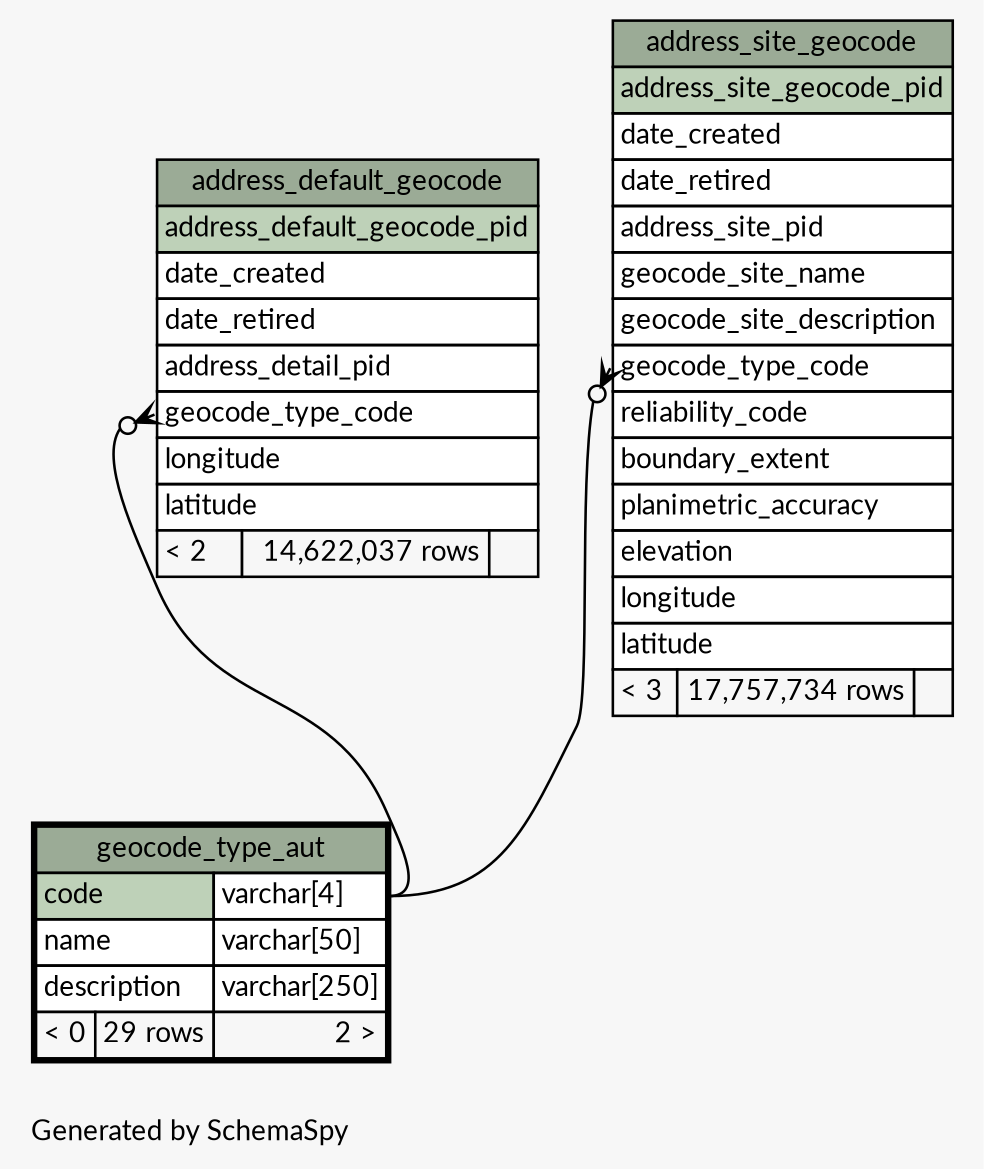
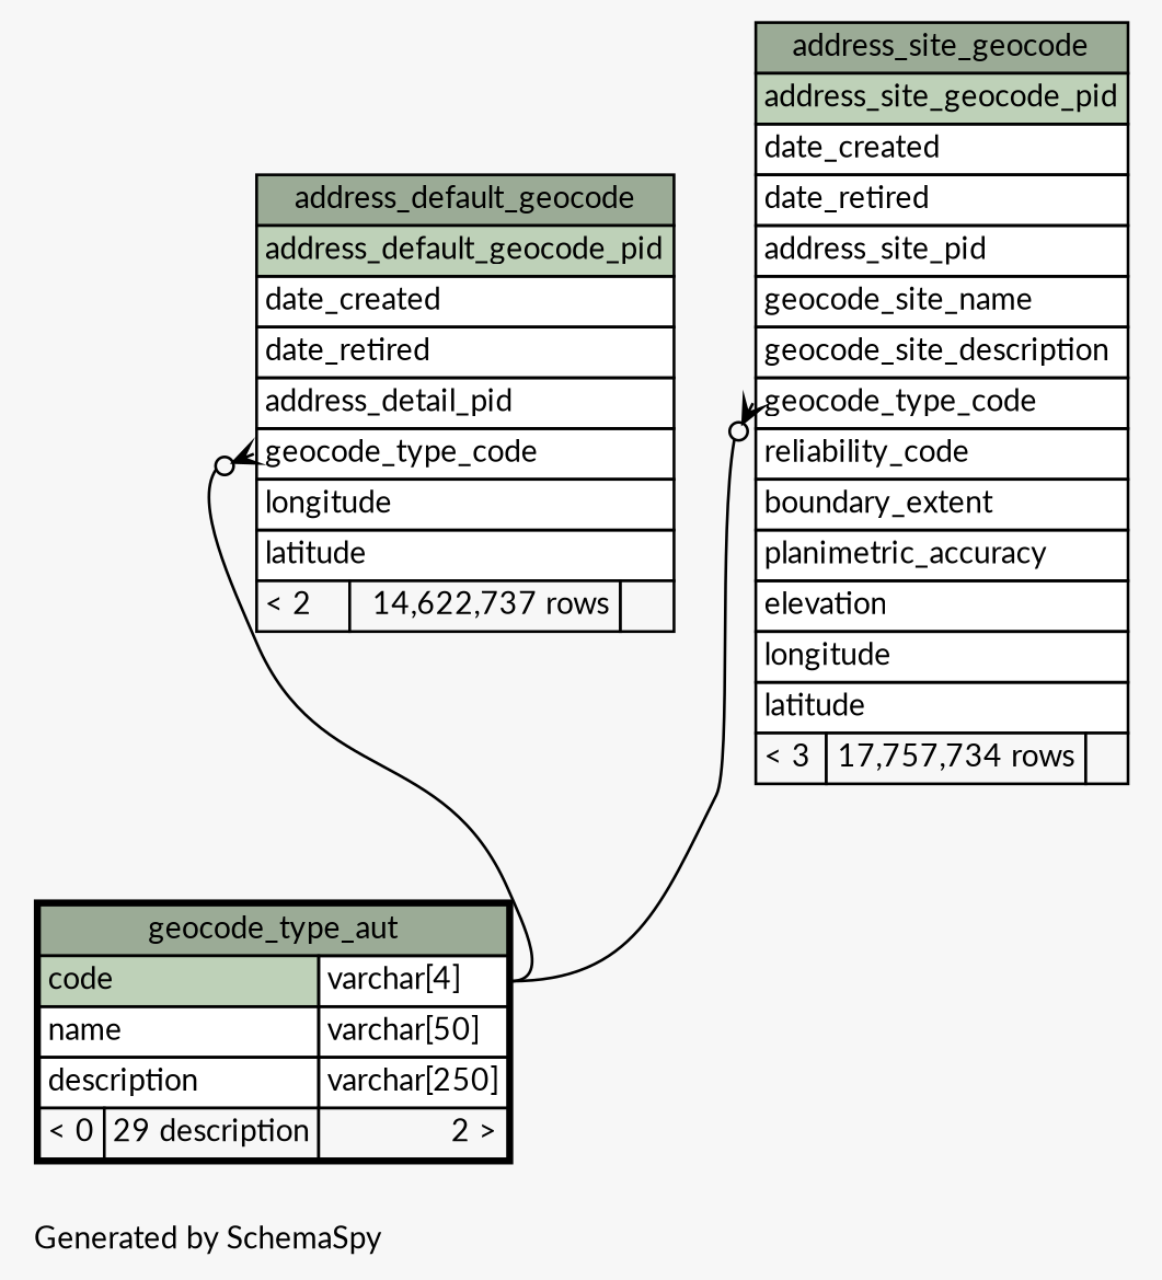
  digraph {
    bgcolor="#f7f7f7"
    fontname=Lato
    fontsize=11
    label="\nGenerated by SchemaSpy"
    labeljust=l
    nodesep=0.18
    rankdir=TB
    ranksep=0.46
    node [fontname=Lato fontsize=11 shape=plaintext]
    edge [arrowhead=none arrowsize=0.8 arrowtail=crowodot dir=back fontname=Lato headport="code.type:e" tailport="geocode_type_code:w"]
-   n1 [label=<     <TABLE BORDER="0" CELLBORDER="1" CELLSPACING="0" BGCOLOR="#ffffff">       <TR><TD COLSPAN="3" BGCOLOR="#9bab96" ALIGN="CENTER">address_default_geocode</TD></TR>       <TR><TD PORT="address_default_geocode_pid" COLSPAN="3" BGCOLOR="#bed1b8" ALIGN="LEFT">address_default_geocode_pid</TD></TR>       <TR><TD PORT="date_created" COLSPAN="3" ALIGN="LEFT">date_created</TD></TR>       <TR><TD PORT="date_retired" COLSPAN="3" ALIGN="LEFT">date_retired</TD></TR>       <TR><TD PORT="address_detail_pid" COLSPAN="3" ALIGN="LEFT">address_detail_pid</TD></TR>       <TR><TD PORT="geocode_type_code" COLSPAN="3" ALIGN="LEFT">geocode_type_code</TD></TR>       <TR><TD PORT="longitude" COLSPAN="3" ALIGN="LEFT">longitude</TD></TR>       <TR><TD PORT="latitude" COLSPAN="3" ALIGN="LEFT">latitude</TD></TR>       <TR><TD ALIGN="LEFT" BGCOLOR="#f7f7f7">&lt; 2</TD><TD ALIGN="RIGHT" BGCOLOR="#f7f7f7">14,622,037 rows</TD><TD ALIGN="RIGHT" BGCOLOR="#f7f7f7">  </TD></TR>     </TABLE>>]
-   n2 [label=<     <TABLE BORDER="2" CELLBORDER="1" CELLSPACING="0" BGCOLOR="#ffffff">       <TR><TD COLSPAN="3" BGCOLOR="#9bab96" ALIGN="CENTER">geocode_type_aut</TD></TR>       <TR><TD PORT="code" COLSPAN="2" BGCOLOR="#bed1b8" ALIGN="LEFT">code</TD><TD PORT="code.type" ALIGN="LEFT">varchar[4]</TD></TR>       <TR><TD PORT="name" COLSPAN="2" ALIGN="LEFT">name</TD><TD PORT="name.type" ALIGN="LEFT">varchar[50]</TD></TR>       <TR><TD PORT="description" COLSPAN="2" ALIGN="LEFT">description</TD><TD PORT="description.type" ALIGN="LEFT">varchar[250]</TD></TR>       <TR><TD ALIGN="LEFT" BGCOLOR="#f7f7f7">&lt; 0</TD><TD ALIGN="RIGHT" BGCOLOR="#f7f7f7">29 rows</TD><TD ALIGN="RIGHT" BGCOLOR="#f7f7f7">2 &gt;</TD></TR>     </TABLE>>]
+   n1 [label=<     <TABLE BORDER="0" CELLBORDER="1" CELLSPACING="0" BGCOLOR="#ffffff">       <TR><TD COLSPAN="3" BGCOLOR="#9bab96" ALIGN="CENTER">address_default_geocode</TD></TR>       <TR><TD PORT="address_default_geocode_pid" COLSPAN="3" BGCOLOR="#bed1b8" ALIGN="LEFT">address_default_geocode_pid</TD></TR>       <TR><TD PORT="date_created" COLSPAN="3" ALIGN="LEFT">date_created</TD></TR>       <TR><TD PORT="date_retired" COLSPAN="3" ALIGN="LEFT">date_retired</TD></TR>       <TR><TD PORT="address_detail_pid" COLSPAN="3" ALIGN="LEFT">address_detail_pid</TD></TR>       <TR><TD PORT="geocode_type_code" COLSPAN="3" ALIGN="LEFT">geocode_type_code</TD></TR>       <TR><TD PORT="longitude" COLSPAN="3" ALIGN="LEFT">longitude</TD></TR>       <TR><TD PORT="latitude" COLSPAN="3" ALIGN="LEFT">latitude</TD></TR>       <TR><TD ALIGN="LEFT" BGCOLOR="#f7f7f7">&lt; 2</TD><TD ALIGN="RIGHT" BGCOLOR="#f7f7f7">14,622,737 rows</TD><TD ALIGN="RIGHT" BGCOLOR="#f7f7f7">  </TD></TR>     </TABLE>>]
+   n2 [label=<     <TABLE BORDER="2" CELLBORDER="1" CELLSPACING="0" BGCOLOR="#ffffff">       <TR><TD COLSPAN="3" BGCOLOR="#9bab96" ALIGN="CENTER">geocode_type_aut</TD></TR>       <TR><TD PORT="code" COLSPAN="2" BGCOLOR="#bed1b8" ALIGN="LEFT">code</TD><TD PORT="code.type" ALIGN="LEFT">varchar[4]</TD></TR>       <TR><TD PORT="name" COLSPAN="2" ALIGN="LEFT">name</TD><TD PORT="name.type" ALIGN="LEFT">varchar[50]</TD></TR>       <TR><TD PORT="description" COLSPAN="2" ALIGN="LEFT">description</TD><TD PORT="description.type" ALIGN="LEFT">varchar[250]</TD></TR>       <TR><TD ALIGN="LEFT" BGCOLOR="#f7f7f7">&lt; 0</TD><TD ALIGN="RIGHT" BGCOLOR="#f7f7f7">29 description</TD><TD ALIGN="RIGHT" BGCOLOR="#f7f7f7">2 &gt;</TD></TR>     </TABLE>>]
    n3 [label=<     <TABLE BORDER="0" CELLBORDER="1" CELLSPACING="0" BGCOLOR="#ffffff">       <TR><TD COLSPAN="3" BGCOLOR="#9bab96" ALIGN="CENTER">address_site_geocode</TD></TR>       <TR><TD PORT="address_site_geocode_pid" COLSPAN="3" BGCOLOR="#bed1b8" ALIGN="LEFT">address_site_geocode_pid</TD></TR>       <TR><TD PORT="date_created" COLSPAN="3" ALIGN="LEFT">date_created</TD></TR>       <TR><TD PORT="date_retired" COLSPAN="3" ALIGN="LEFT">date_retired</TD></TR>       <TR><TD PORT="address_site_pid" COLSPAN="3" ALIGN="LEFT">address_site_pid</TD></TR>       <TR><TD PORT="geocode_site_name" COLSPAN="3" ALIGN="LEFT">geocode_site_name</TD></TR>       <TR><TD PORT="geocode_site_description" COLSPAN="3" ALIGN="LEFT">geocode_site_description</TD></TR>       <TR><TD PORT="geocode_type_code" COLSPAN="3" ALIGN="LEFT">geocode_type_code</TD></TR>       <TR><TD PORT="reliability_code" COLSPAN="3" ALIGN="LEFT">reliability_code</TD></TR>       <TR><TD PORT="boundary_extent" COLSPAN="3" ALIGN="LEFT">boundary_extent</TD></TR>       <TR><TD PORT="planimetric_accuracy" COLSPAN="3" ALIGN="LEFT">planimetric_accuracy</TD></TR>       <TR><TD PORT="elevation" COLSPAN="3" ALIGN="LEFT">elevation</TD></TR>       <TR><TD PORT="longitude" COLSPAN="3" ALIGN="LEFT">longitude</TD></TR>       <TR><TD PORT="latitude" COLSPAN="3" ALIGN="LEFT">latitude</TD></TR>       <TR><TD ALIGN="LEFT" BGCOLOR="#f7f7f7">&lt; 3</TD><TD ALIGN="RIGHT" BGCOLOR="#f7f7f7">17,757,734 rows</TD><TD ALIGN="RIGHT" BGCOLOR="#f7f7f7">  </TD></TR>     </TABLE>>]
    n1 -> n2
    n3 -> n2
  }
